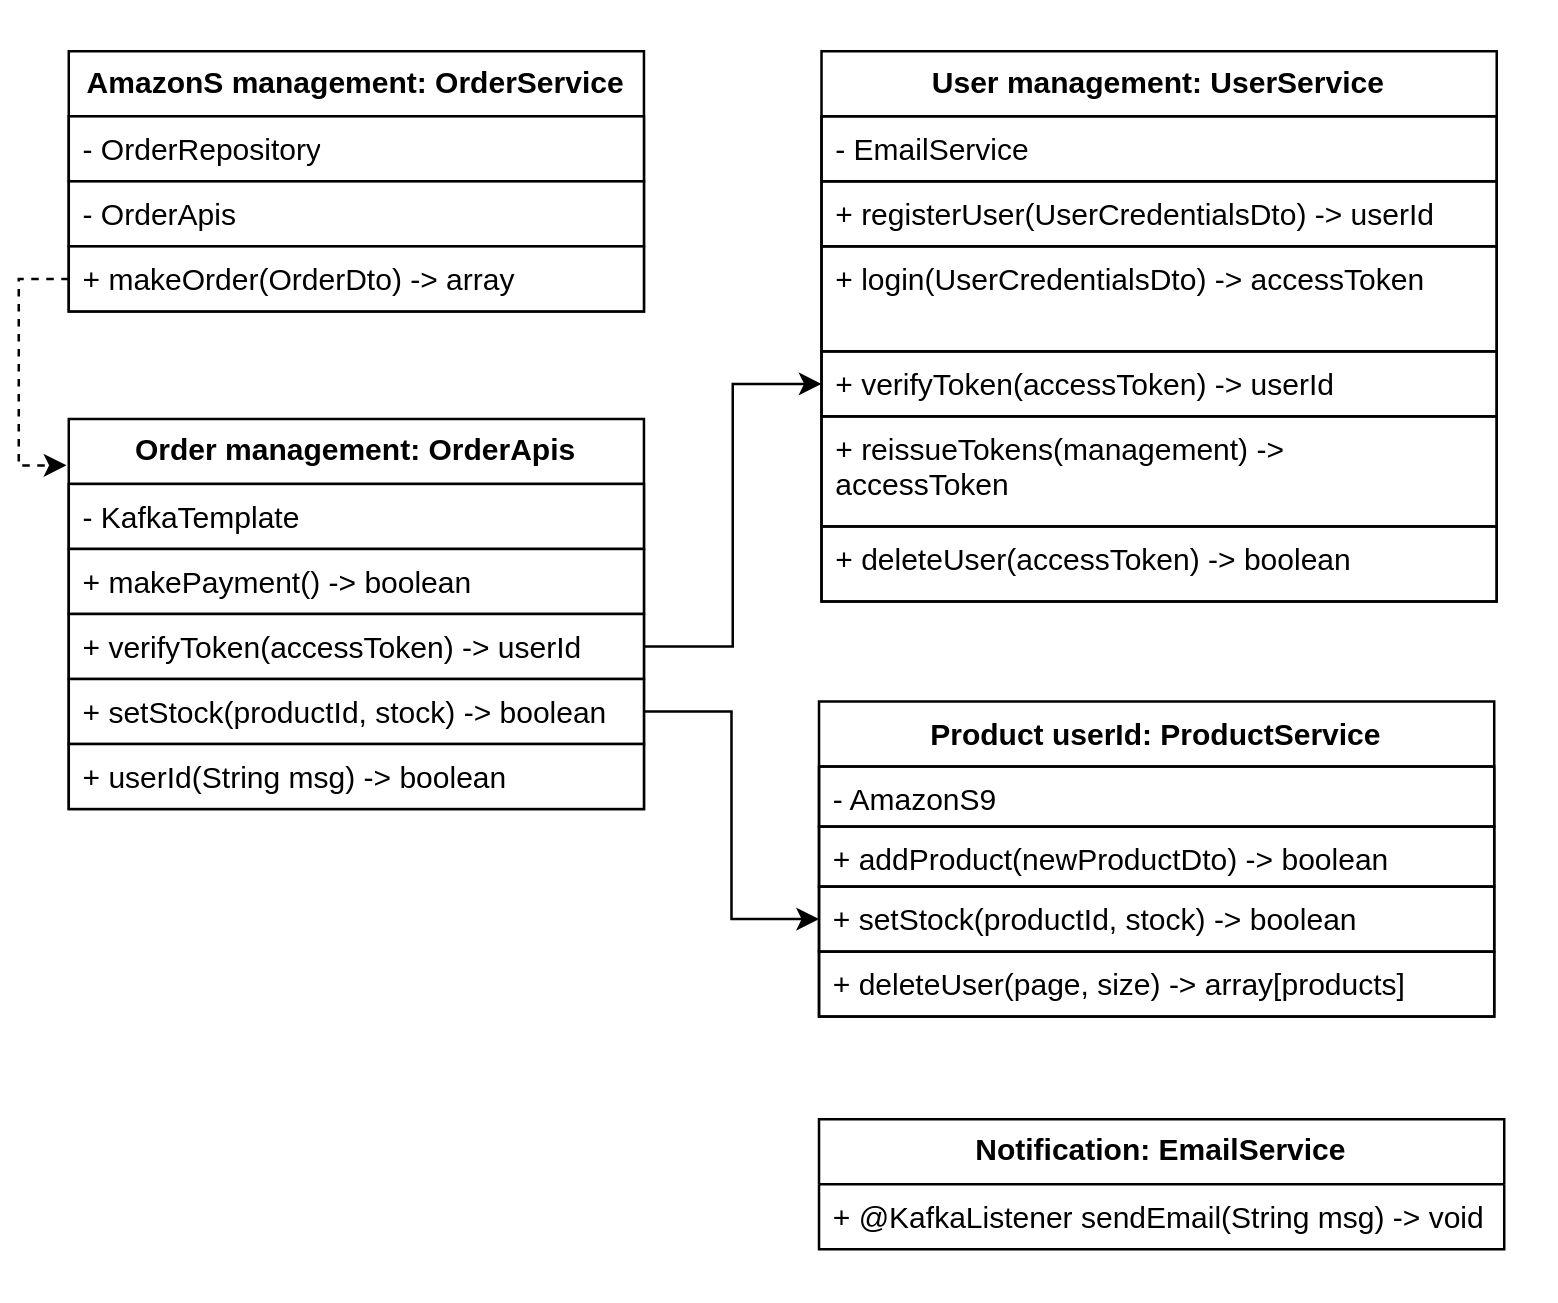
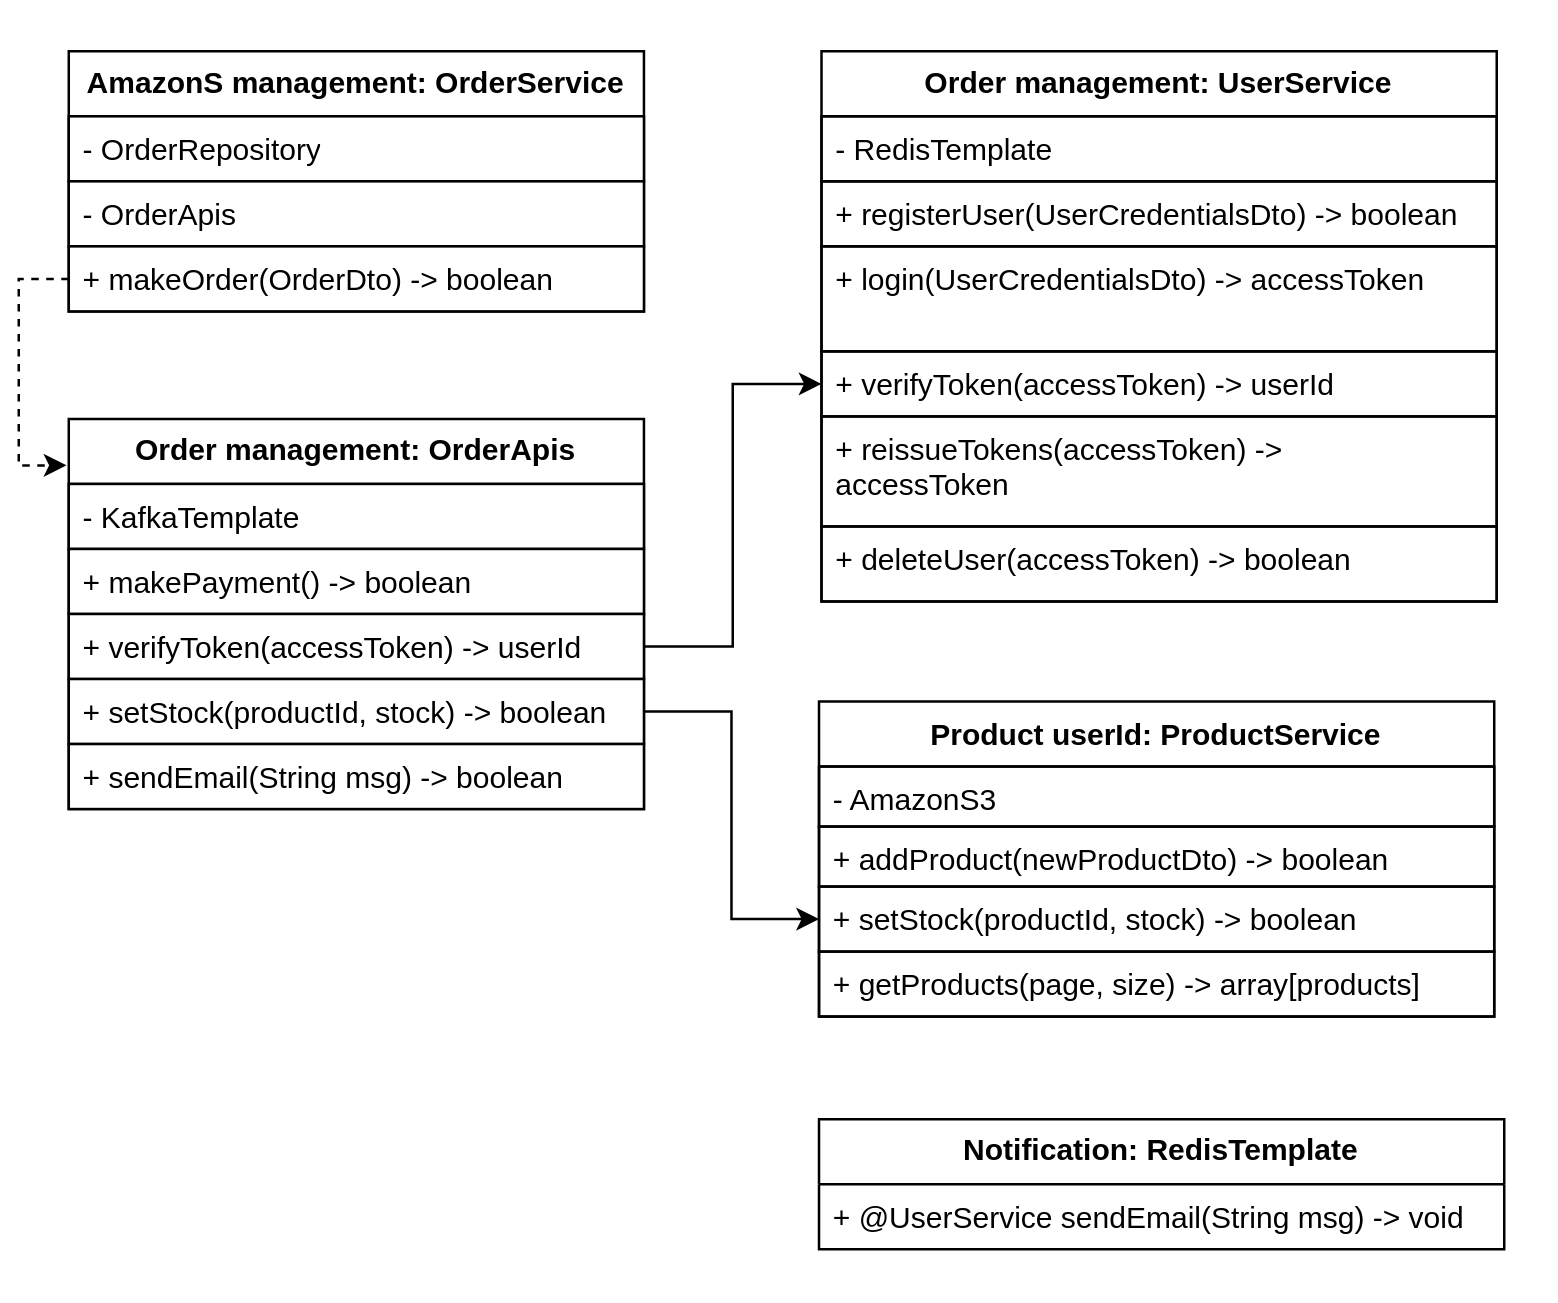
  <mxCell id="0" />
  <mxCell id="1" parent="0" />
  <mxCell id="2" value="&lt;b&gt;AmazonS management: OrderService&lt;/b&gt;" style="swimlane;fontStyle=0;childLayout=stackLayout;horizontal=1;startSize=26;fillColor=none;horizontalStack=0;resizeParent=1;resizeParentMax=0;resizeLast=0;collapsible=1;marginBottom=0;whiteSpace=wrap;html=1;" parent="1" vertex="1"><mxGeometry x="20" y="20" width="230" height="104" as="geometry" /></mxCell>
  <mxCell id="3" value="- OrderRepository" style="text;strokeColor=default;fillColor=default;align=left;verticalAlign=top;spacingLeft=4;spacingRight=4;overflow=hidden;rotatable=0;points=[[0,0.5],[1,0.5]];portConstraint=eastwest;whiteSpace=wrap;html=1;" parent="2" vertex="1"><mxGeometry y="26" width="230" height="26" as="geometry" /></mxCell>
  <mxCell id="4" value="- OrderApis" style="text;strokeColor=default;fillColor=default;align=left;verticalAlign=top;spacingLeft=4;spacingRight=4;overflow=hidden;rotatable=0;points=[[0,0.5],[1,0.5]];portConstraint=eastwest;whiteSpace=wrap;html=1;" parent="2" vertex="1"><mxGeometry y="52" width="230" height="26" as="geometry" /></mxCell>
- <mxCell id="5" value="+ makeOrder(OrderDto) -&amp;gt; array" style="text;strokeColor=default;fillColor=default;align=left;verticalAlign=top;spacingLeft=4;spacingRight=4;overflow=hidden;rotatable=0;points=[[0,0.5],[1,0.5]];portConstraint=eastwest;whiteSpace=wrap;html=1;" parent="2" vertex="1"><mxGeometry y="78" width="230" height="26" as="geometry" /></mxCell>
- <mxCell id="6" value="&lt;b&gt;User management: UserService&lt;/b&gt;" style="swimlane;fontStyle=0;childLayout=stackLayout;horizontal=1;startSize=26;fillColor=none;horizontalStack=0;resizeParent=1;resizeParentMax=0;resizeLast=0;collapsible=1;marginBottom=0;whiteSpace=wrap;html=1;" parent="1" vertex="1"><mxGeometry x="321" y="20" width="270" height="220" as="geometry"><mxRectangle x="20" y="170" width="140" height="30" as="alternateBounds" /></mxGeometry></mxCell>
- <mxCell id="7" value="- EmailService" style="text;strokeColor=default;fillColor=none;align=left;verticalAlign=top;spacingLeft=4;spacingRight=4;overflow=hidden;rotatable=0;points=[[0,0.5],[1,0.5]];portConstraint=eastwest;whiteSpace=wrap;html=1;" vertex="1" parent="6"><mxGeometry y="26" width="270" height="26" as="geometry" /></mxCell>
- <mxCell id="8" value="+ registerUser(UserCredentialsDto) -&amp;gt; userId" style="text;strokeColor=default;fillColor=none;align=left;verticalAlign=top;spacingLeft=4;spacingRight=4;overflow=hidden;rotatable=0;points=[[0,0.5],[1,0.5]];portConstraint=eastwest;whiteSpace=wrap;html=1;" parent="6" vertex="1"><mxGeometry y="52" width="270" height="26" as="geometry" /></mxCell>
+ <mxCell id="5" value="+ makeOrder(OrderDto) -&amp;gt; boolean" style="text;strokeColor=default;fillColor=default;align=left;verticalAlign=top;spacingLeft=4;spacingRight=4;overflow=hidden;rotatable=0;points=[[0,0.5],[1,0.5]];portConstraint=eastwest;whiteSpace=wrap;html=1;" parent="2" vertex="1"><mxGeometry y="78" width="230" height="26" as="geometry" /></mxCell>
+ <mxCell id="6" value="&lt;b&gt;Order management: UserService&lt;/b&gt;" style="swimlane;fontStyle=0;childLayout=stackLayout;horizontal=1;startSize=26;fillColor=none;horizontalStack=0;resizeParent=1;resizeParentMax=0;resizeLast=0;collapsible=1;marginBottom=0;whiteSpace=wrap;html=1;" parent="1" vertex="1"><mxGeometry x="321" y="20" width="270" height="220" as="geometry"><mxRectangle x="20" y="170" width="140" height="30" as="alternateBounds" /></mxGeometry></mxCell>
+ <mxCell id="7" value="- RedisTemplate" style="text;strokeColor=default;fillColor=none;align=left;verticalAlign=top;spacingLeft=4;spacingRight=4;overflow=hidden;rotatable=0;points=[[0,0.5],[1,0.5]];portConstraint=eastwest;whiteSpace=wrap;html=1;" vertex="1" parent="6"><mxGeometry y="26" width="270" height="26" as="geometry" /></mxCell>
+ <mxCell id="8" value="+ registerUser(UserCredentialsDto) -&amp;gt; boolean" style="text;strokeColor=default;fillColor=none;align=left;verticalAlign=top;spacingLeft=4;spacingRight=4;overflow=hidden;rotatable=0;points=[[0,0.5],[1,0.5]];portConstraint=eastwest;whiteSpace=wrap;html=1;" parent="6" vertex="1"><mxGeometry y="52" width="270" height="26" as="geometry" /></mxCell>
  <mxCell id="9" value="+ login(UserCredentialsDto&lt;span style=&quot;background-color: initial;&quot;&gt;) -&amp;gt; accessToken&lt;/span&gt;" style="text;strokeColor=default;fillColor=none;align=left;verticalAlign=top;spacingLeft=4;spacingRight=4;overflow=hidden;rotatable=0;points=[[0,0.5],[1,0.5]];portConstraint=eastwest;whiteSpace=wrap;html=1;" parent="6" vertex="1"><mxGeometry y="78" width="270" height="42" as="geometry" /></mxCell>
  <mxCell id="10" value="&lt;p style=&quot;margin-top: 0pt; margin-bottom: 0pt; margin-left: 0in; direction: ltr; unicode-bidi: embed; word-break: normal;&quot;&gt;+ verifyToken(accessToken) -&amp;gt; userId&lt;br&gt;&lt;/p&gt;" style="text;strokeColor=default;fillColor=none;align=left;verticalAlign=top;spacingLeft=4;spacingRight=4;overflow=hidden;rotatable=0;points=[[0,0.5],[1,0.5]];portConstraint=eastwest;whiteSpace=wrap;html=1;" parent="6" vertex="1"><mxGeometry y="120" width="270" height="26" as="geometry" /></mxCell>
- <mxCell id="11" value="&lt;p style=&quot;margin-top: 0pt; margin-bottom: 0pt; margin-left: 0in; direction: ltr; unicode-bidi: embed; word-break: normal;&quot;&gt;+ reissueTokens(management) -&amp;gt;&amp;nbsp;&lt;br&gt;&lt;/p&gt;accessToken" style="text;strokeColor=default;fillColor=none;align=left;verticalAlign=top;spacingLeft=4;spacingRight=4;overflow=hidden;rotatable=0;points=[[0,0.5],[1,0.5]];portConstraint=eastwest;whiteSpace=wrap;html=1;" parent="6" vertex="1"><mxGeometry y="146" width="270" height="44" as="geometry" /></mxCell>
+ <mxCell id="11" value="&lt;p style=&quot;margin-top: 0pt; margin-bottom: 0pt; margin-left: 0in; direction: ltr; unicode-bidi: embed; word-break: normal;&quot;&gt;+ reissueTokens(accessToken) -&amp;gt;&amp;nbsp;&lt;br&gt;&lt;/p&gt;accessToken" style="text;strokeColor=default;fillColor=none;align=left;verticalAlign=top;spacingLeft=4;spacingRight=4;overflow=hidden;rotatable=0;points=[[0,0.5],[1,0.5]];portConstraint=eastwest;whiteSpace=wrap;html=1;" parent="6" vertex="1"><mxGeometry y="146" width="270" height="44" as="geometry" /></mxCell>
  <mxCell id="12" value="&lt;p style=&quot;margin-top: 0pt; margin-bottom: 0pt; margin-left: 0in; direction: ltr; unicode-bidi: embed; word-break: normal;&quot;&gt;+ deleteUser(accessToken) -&amp;gt; boolean&lt;br&gt;&lt;/p&gt;" style="text;strokeColor=default;fillColor=none;align=left;verticalAlign=top;spacingLeft=4;spacingRight=4;overflow=hidden;rotatable=0;points=[[0,0.5],[1,0.5]];portConstraint=eastwest;whiteSpace=wrap;html=1;" parent="6" vertex="1"><mxGeometry y="190" width="270" height="30" as="geometry" /></mxCell>
  <mxCell id="13" value="Product userId: ProductService" style="swimlane;fontStyle=1;align=center;verticalAlign=top;childLayout=stackLayout;horizontal=1;startSize=26;horizontalStack=0;resizeParent=1;resizeParentMax=0;resizeLast=0;collapsible=1;marginBottom=0;whiteSpace=wrap;html=1;fillColor=none;" parent="1" vertex="1"><mxGeometry x="320" y="280" width="270" height="126" as="geometry" /></mxCell>
- <mxCell id="14" value="- AmazonS9" style="text;strokeColor=default;fillColor=none;align=left;verticalAlign=top;spacingLeft=4;spacingRight=4;overflow=hidden;rotatable=0;points=[[0,0.5],[1,0.5]];portConstraint=eastwest;whiteSpace=wrap;html=1;" vertex="1" parent="13"><mxGeometry y="26" width="270" height="24" as="geometry" /></mxCell>
+ <mxCell id="14" value="- AmazonS3" style="text;strokeColor=default;fillColor=none;align=left;verticalAlign=top;spacingLeft=4;spacingRight=4;overflow=hidden;rotatable=0;points=[[0,0.5],[1,0.5]];portConstraint=eastwest;whiteSpace=wrap;html=1;" vertex="1" parent="13"><mxGeometry y="26" width="270" height="24" as="geometry" /></mxCell>
  <mxCell id="15" value="+ addProduct(newProductDto) -&amp;gt; boolean" style="text;strokeColor=default;fillColor=none;align=left;verticalAlign=top;spacingLeft=4;spacingRight=4;overflow=hidden;rotatable=0;points=[[0,0.5],[1,0.5]];portConstraint=eastwest;whiteSpace=wrap;html=1;" parent="13" vertex="1"><mxGeometry y="50" width="270" height="24" as="geometry" /></mxCell>
  <mxCell id="16" value="+ setStock(productId, stock) -&amp;gt; boolean" style="text;strokeColor=default;fillColor=none;align=left;verticalAlign=top;spacingLeft=4;spacingRight=4;overflow=hidden;rotatable=0;points=[[0,0.5],[1,0.5]];portConstraint=eastwest;whiteSpace=wrap;html=1;" parent="13" vertex="1"><mxGeometry y="74" width="270" height="26" as="geometry" /></mxCell>
- <mxCell id="17" value="&lt;p style=&quot;margin-top: 0pt; margin-bottom: 0pt; margin-left: 0in; direction: ltr; unicode-bidi: embed; word-break: normal;&quot;&gt;+ deleteUser(page, size) -&amp;gt; array[products]&lt;br&gt;&lt;/p&gt;" style="text;strokeColor=default;fillColor=none;align=left;verticalAlign=top;spacingLeft=4;spacingRight=4;overflow=hidden;rotatable=0;points=[[0,0.5],[1,0.5]];portConstraint=eastwest;whiteSpace=wrap;html=1;" parent="13" vertex="1"><mxGeometry y="100" width="270" height="26" as="geometry" /></mxCell>
- <mxCell id="18" value="&lt;b&gt;Notification: EmailService&lt;/b&gt;" style="swimlane;fontStyle=0;childLayout=stackLayout;horizontal=1;startSize=26;fillColor=none;horizontalStack=0;resizeParent=1;resizeParentMax=0;resizeLast=0;collapsible=1;marginBottom=0;whiteSpace=wrap;html=1;" parent="1" vertex="1"><mxGeometry x="320" y="447" width="274" height="52" as="geometry" /></mxCell>
- <mxCell id="19" value="+ @KafkaListener sendEmail(String msg) -&amp;gt; void" style="text;strokeColor=none;fillColor=none;align=left;verticalAlign=top;spacingLeft=4;spacingRight=4;overflow=hidden;rotatable=0;points=[[0,0.5],[1,0.5]];portConstraint=eastwest;whiteSpace=wrap;html=1;" parent="18" vertex="1"><mxGeometry y="26" width="274" height="26" as="geometry" /></mxCell>
+ <mxCell id="17" value="&lt;p style=&quot;margin-top: 0pt; margin-bottom: 0pt; margin-left: 0in; direction: ltr; unicode-bidi: embed; word-break: normal;&quot;&gt;+ getProducts(page, size) -&amp;gt; array[products]&lt;br&gt;&lt;/p&gt;" style="text;strokeColor=default;fillColor=none;align=left;verticalAlign=top;spacingLeft=4;spacingRight=4;overflow=hidden;rotatable=0;points=[[0,0.5],[1,0.5]];portConstraint=eastwest;whiteSpace=wrap;html=1;" parent="13" vertex="1"><mxGeometry y="100" width="270" height="26" as="geometry" /></mxCell>
+ <mxCell id="18" value="&lt;b&gt;Notification: RedisTemplate&lt;/b&gt;" style="swimlane;fontStyle=0;childLayout=stackLayout;horizontal=1;startSize=26;fillColor=none;horizontalStack=0;resizeParent=1;resizeParentMax=0;resizeLast=0;collapsible=1;marginBottom=0;whiteSpace=wrap;html=1;" parent="1" vertex="1"><mxGeometry x="320" y="447" width="274" height="52" as="geometry" /></mxCell>
+ <mxCell id="19" value="+ @UserService sendEmail(String msg) -&amp;gt; void" style="text;strokeColor=none;fillColor=none;align=left;verticalAlign=top;spacingLeft=4;spacingRight=4;overflow=hidden;rotatable=0;points=[[0,0.5],[1,0.5]];portConstraint=eastwest;whiteSpace=wrap;html=1;" parent="18" vertex="1"><mxGeometry y="26" width="274" height="26" as="geometry" /></mxCell>
  <mxCell id="20" value="&lt;b&gt;Order management: OrderApis&lt;/b&gt;" style="swimlane;fontStyle=0;childLayout=stackLayout;horizontal=1;startSize=26;fillColor=none;horizontalStack=0;resizeParent=1;resizeParentMax=0;resizeLast=0;collapsible=1;marginBottom=0;whiteSpace=wrap;html=1;" parent="1" vertex="1"><mxGeometry x="20" y="167" width="230" height="156" as="geometry" /></mxCell>
  <mxCell id="21" value="- KafkaTemplate" style="text;strokeColor=default;fillColor=default;align=left;verticalAlign=top;spacingLeft=4;spacingRight=4;overflow=hidden;rotatable=0;points=[[0,0.5],[1,0.5]];portConstraint=eastwest;whiteSpace=wrap;html=1;" vertex="1" parent="20"><mxGeometry y="26" width="230" height="26" as="geometry" /></mxCell>
  <mxCell id="22" value="+ makePayment() -&amp;gt; boolean" style="text;strokeColor=default;fillColor=default;align=left;verticalAlign=top;spacingLeft=4;spacingRight=4;overflow=hidden;rotatable=0;points=[[0,0.5],[1,0.5]];portConstraint=eastwest;whiteSpace=wrap;html=1;" parent="20" vertex="1"><mxGeometry y="52" width="230" height="26" as="geometry" /></mxCell>
  <mxCell id="23" value="+ verifyToken(accessToken) -&amp;gt; userId" style="text;strokeColor=default;fillColor=default;align=left;verticalAlign=top;spacingLeft=4;spacingRight=4;overflow=hidden;rotatable=0;points=[[0,0.5],[1,0.5]];portConstraint=eastwest;whiteSpace=wrap;html=1;" parent="20" vertex="1"><mxGeometry y="78" width="230" height="26" as="geometry" /></mxCell>
  <mxCell id="24" value="+ setStock(productId, stock) -&amp;gt; boolean" style="text;strokeColor=default;fillColor=default;align=left;verticalAlign=top;spacingLeft=4;spacingRight=4;overflow=hidden;rotatable=0;points=[[0,0.5],[1,0.5]];portConstraint=eastwest;whiteSpace=wrap;html=1;" parent="20" vertex="1"><mxGeometry y="104" width="230" height="26" as="geometry" /></mxCell>
- <mxCell id="25" value="+ userId(String msg) -&amp;gt; boolean" style="text;strokeColor=default;fillColor=default;align=left;verticalAlign=top;spacingLeft=4;spacingRight=4;overflow=hidden;rotatable=0;points=[[0,0.5],[1,0.5]];portConstraint=eastwest;whiteSpace=wrap;html=1;" parent="20" vertex="1"><mxGeometry y="130" width="230" height="26" as="geometry" /></mxCell>
+ <mxCell id="25" value="+ sendEmail(String msg) -&amp;gt; boolean" style="text;strokeColor=default;fillColor=default;align=left;verticalAlign=top;spacingLeft=4;spacingRight=4;overflow=hidden;rotatable=0;points=[[0,0.5],[1,0.5]];portConstraint=eastwest;whiteSpace=wrap;html=1;" parent="20" vertex="1"><mxGeometry y="130" width="230" height="26" as="geometry" /></mxCell>
  <mxCell id="26" style="edgeStyle=orthogonalEdgeStyle;rounded=0;orthogonalLoop=1;jettySize=auto;html=1;entryX=0;entryY=0.5;entryDx=0;entryDy=0;" parent="1" source="24" target="16" edge="1"><mxGeometry relative="1" as="geometry" /></mxCell>
  <mxCell id="27" style="edgeStyle=orthogonalEdgeStyle;rounded=0;orthogonalLoop=1;jettySize=auto;html=1;entryX=0;entryY=0.5;entryDx=0;entryDy=0;" parent="1" source="23" target="10" edge="1"><mxGeometry relative="1" as="geometry" /></mxCell>
  <mxCell id="28" style="edgeStyle=orthogonalEdgeStyle;rounded=0;orthogonalLoop=1;jettySize=auto;html=1;entryX=-0.004;entryY=0.119;entryDx=0;entryDy=0;entryPerimeter=0;dashed=1;" parent="1" source="5" target="20" edge="1"><mxGeometry relative="1" as="geometry" /></mxCell>
